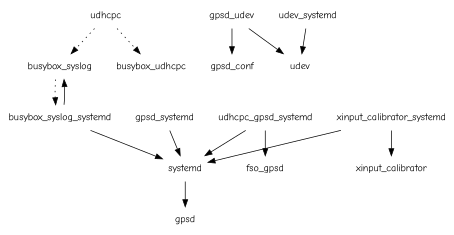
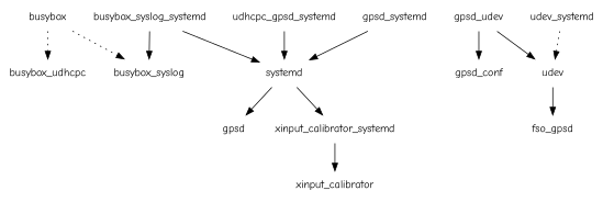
  digraph {
    fontname="Comic Neue"
    node [fontname="Comic Neue" shape=plaintext]
    edge [fontname="Comic Neue"]
-   busybox [label=udhcpc]
+   busybox
    busybox_syslog
    busybox_udhcpc
    busybox_syslog_systemd
    systemd
    gpsd
    n7 [label=udhcpc_gpsd_systemd]
    fso_gpsd
    gpsd_systemd
    gpsd_udev
    gpsd_conf
    udev
    udev_systemd
    xinput_calibrator_systemd
    xinput_calibrator
    busybox -> busybox_syslog [style=dotted]
    busybox -> busybox_udhcpc [style=dotted]
-   busybox_syslog -> busybox_syslog_systemd [style=dotted]
    busybox_syslog_systemd -> busybox_syslog
    busybox_syslog_systemd -> systemd
    systemd -> gpsd
    n7 -> systemd
-   n7 -> fso_gpsd
+   udev -> fso_gpsd
    gpsd_systemd -> systemd
    gpsd_udev -> gpsd_conf
    gpsd_udev -> udev
-   udev_systemd -> udev
-   xinput_calibrator_systemd -> systemd
+   udev_systemd -> udev [style=dotted]
+   systemd -> xinput_calibrator_systemd
    xinput_calibrator_systemd -> xinput_calibrator
  }
